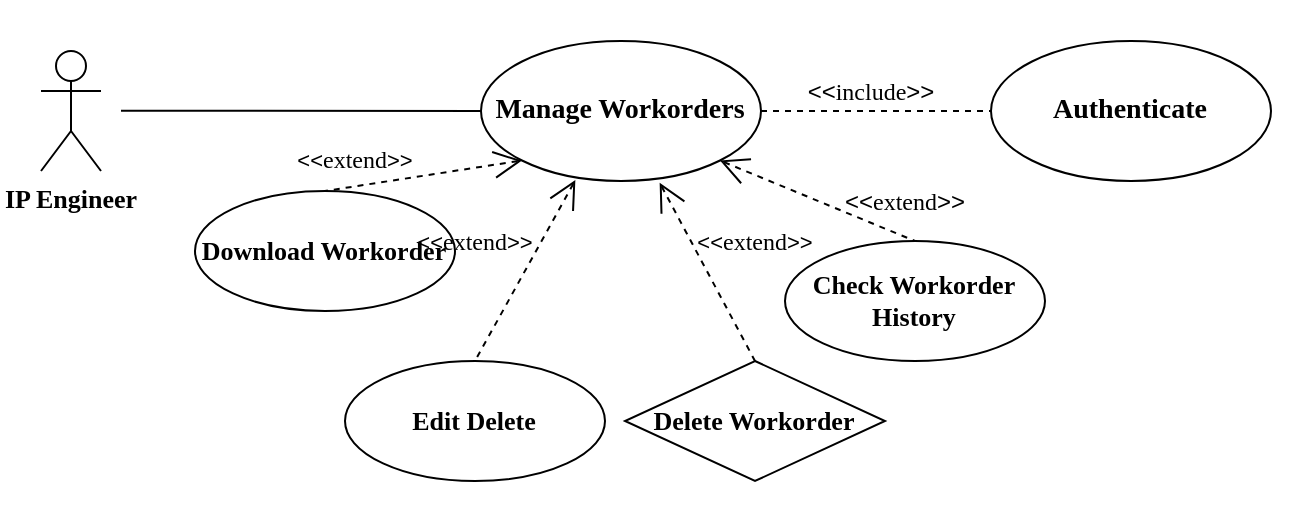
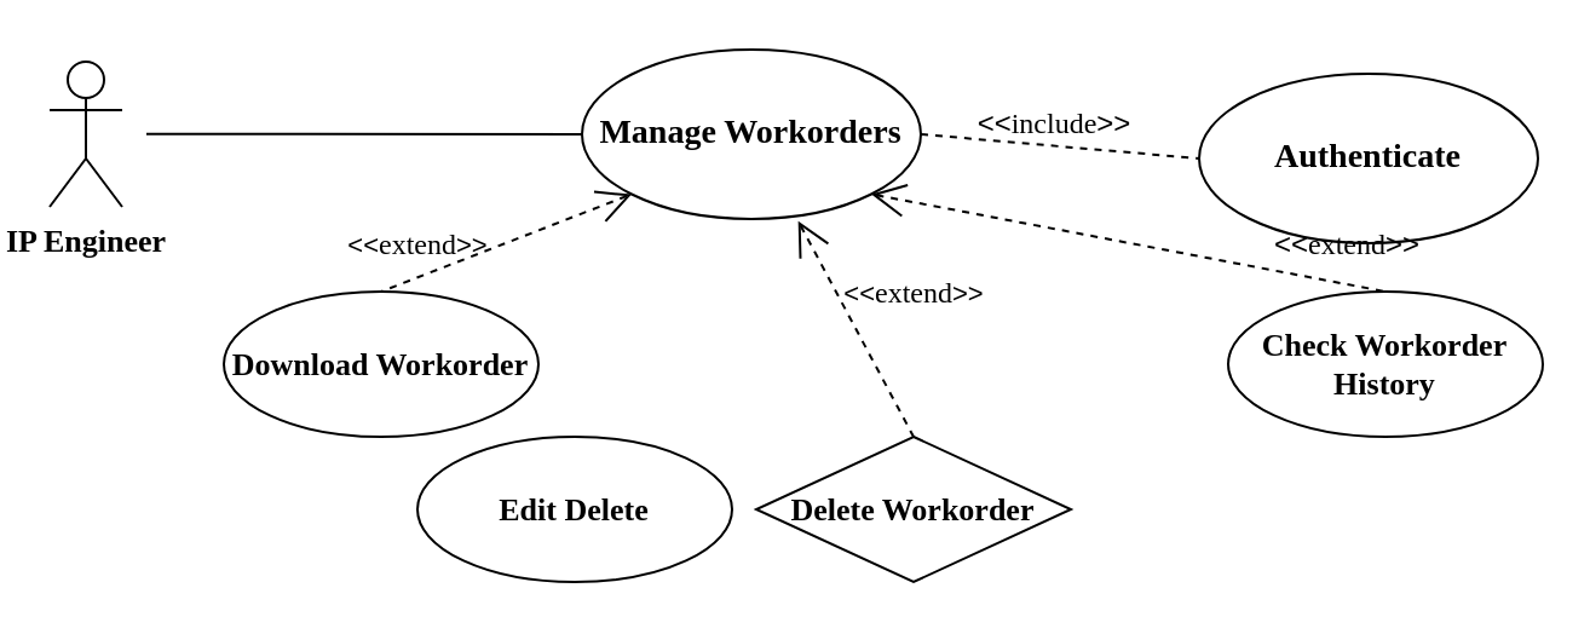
  <mxCell id="0" />
  <mxCell id="1" parent="0" />
  <mxCell id="2" value="&lt;font face=&quot;Old Standard TT&quot; size=&quot;1&quot;&gt;&lt;b style=&quot;font-size: 14px&quot;&gt;Manage Workorders&lt;/b&gt;&lt;/font&gt;" style="ellipse;whiteSpace=wrap;html=1;fillColor=none;" vertex="1" parent="1"><mxGeometry x="240" y="20" width="140" height="70" as="geometry" /></mxCell>
- <mxCell id="3" value="&lt;b&gt;&lt;font face=&quot;Old Standard TT&quot; style=&quot;font-size: 13px&quot;&gt;Check Workorder History&lt;/font&gt;&lt;/b&gt;" style="ellipse;whiteSpace=wrap;html=1;fillColor=none;" vertex="1" parent="1"><mxGeometry x="392" y="120" width="130" height="60" as="geometry" /></mxCell>
- <mxCell id="4" value="&lt;font face=&quot;Old Standard TT&quot; size=&quot;1&quot;&gt;&lt;b style=&quot;font-size: 13px&quot;&gt;Download Workorder&lt;/b&gt;&lt;/font&gt;" style="ellipse;whiteSpace=wrap;html=1;fillColor=none;" vertex="1" parent="1"><mxGeometry x="97" y="95" width="130" height="60" as="geometry" /></mxCell>
+ <mxCell id="3" value="&lt;b&gt;&lt;font face=&quot;Old Standard TT&quot; style=&quot;font-size: 13px&quot;&gt;Check Workorder History&lt;/font&gt;&lt;/b&gt;" style="ellipse;whiteSpace=wrap;html=1;fillColor=none;" vertex="1" parent="1"><mxGeometry x="507" y="120" width="130" height="60" as="geometry" /></mxCell>
+ <mxCell id="4" value="&lt;font face=&quot;Old Standard TT&quot; size=&quot;1&quot;&gt;&lt;b style=&quot;font-size: 13px&quot;&gt;Download Workorder&lt;/b&gt;&lt;/font&gt;" style="ellipse;whiteSpace=wrap;html=1;fillColor=none;" vertex="1" parent="1"><mxGeometry x="92" y="120" width="130" height="60" as="geometry" /></mxCell>
  <mxCell id="5" value="&lt;font style=&quot;font-size: 12px&quot;&gt;&amp;lt;&amp;lt;&lt;font face=&quot;Old Standard TT&quot; style=&quot;font-size: 12px&quot;&gt;extend&lt;/font&gt;&amp;gt;&amp;gt;&lt;/font&gt;" style="edgeStyle=none;html=1;startArrow=open;endArrow=none;startSize=12;verticalAlign=bottom;dashed=1;labelBackgroundColor=none;entryX=0.5;entryY=0;entryDx=0;entryDy=0;exitX=1;exitY=1;exitDx=0;exitDy=0;" edge="1" parent="1" source="2" target="3"><mxGeometry x="0.84" y="7" width="160" relative="1" as="geometry"><mxPoint x="330" y="110" as="sourcePoint" /><mxPoint x="280" y="90" as="targetPoint" /><mxPoint as="offset" /></mxGeometry></mxCell>
  <mxCell id="6" value="&amp;lt;&amp;lt;&lt;font face=&quot;Old Standard TT&quot; style=&quot;font-size: 12px&quot;&gt;extend&lt;/font&gt;&amp;gt;&amp;gt;" style="edgeStyle=none;html=1;startArrow=open;endArrow=none;startSize=12;verticalAlign=bottom;dashed=1;labelBackgroundColor=none;entryX=0.5;entryY=0;entryDx=0;entryDy=0;exitX=0;exitY=1;exitDx=0;exitDy=0;" edge="1" parent="1" source="2" target="4"><mxGeometry x="0.682" y="-4" width="160" relative="1" as="geometry"><mxPoint x="262" y="110" as="sourcePoint" /><mxPoint x="240" y="60" as="targetPoint" /><mxPoint as="offset" /></mxGeometry></mxCell>
  <mxCell id="7" value="&lt;font face=&quot;Old Standard TT&quot; size=&quot;1&quot;&gt;&lt;b style=&quot;font-size: 13px&quot;&gt;IP Engineer&lt;/b&gt;&lt;/font&gt;" style="shape=umlActor;html=1;verticalLabelPosition=bottom;verticalAlign=top;align=center;" vertex="1" parent="1"><mxGeometry x="20" y="25" width="30" height="60" as="geometry" /></mxCell>
  <mxCell id="8" value="" style="edgeStyle=none;html=1;endArrow=none;verticalAlign=bottom;entryX=0;entryY=0.5;entryDx=0;entryDy=0;" edge="1" parent="1" target="2"><mxGeometry width="160" relative="1" as="geometry"><mxPoint x="60" y="54.83" as="sourcePoint" /><mxPoint x="235" y="54.83" as="targetPoint" /></mxGeometry></mxCell>
- <mxCell id="9" value="&lt;font face=&quot;Old Standard TT&quot;&gt;&lt;span style=&quot;font-size: 14px&quot;&gt;&lt;b&gt;Authenticate&lt;/b&gt;&lt;/span&gt;&lt;/font&gt;" style="ellipse;whiteSpace=wrap;html=1;fillColor=none;" vertex="1" parent="1"><mxGeometry x="495" y="20" width="140" height="70" as="geometry" /></mxCell>
+ <mxCell id="9" value="&lt;font face=&quot;Old Standard TT&quot;&gt;&lt;span style=&quot;font-size: 14px&quot;&gt;&lt;b&gt;Authenticate&lt;/b&gt;&lt;/span&gt;&lt;/font&gt;" style="ellipse;whiteSpace=wrap;html=1;fillColor=none;" vertex="1" parent="1"><mxGeometry x="495" y="30" width="140" height="70" as="geometry" /></mxCell>
  <mxCell id="10" value="&lt;font style=&quot;font-size: 12px&quot;&gt;&amp;lt;&amp;lt;&lt;font face=&quot;Old Standard TT&quot; style=&quot;font-size: 12px&quot;&gt;include&lt;/font&gt;&amp;gt;&amp;gt;&lt;/font&gt;" style="edgeStyle=none;html=1;endArrow=none;verticalAlign=bottom;dashed=1;labelBackgroundColor=none;exitX=1;exitY=0.5;exitDx=0;exitDy=0;entryX=0;entryY=0.5;entryDx=0;entryDy=0;" edge="1" parent="1" target="9" source="2"><mxGeometry x="-0.043" width="160" relative="1" as="geometry"><mxPoint x="380" y="55" as="sourcePoint" /><mxPoint x="535" y="55" as="targetPoint" /><Array as="points" /><mxPoint as="offset" /></mxGeometry></mxCell>
  <mxCell id="11" value="&lt;font face=&quot;Old Standard TT&quot; size=&quot;1&quot;&gt;&lt;b style=&quot;font-size: 13px&quot;&gt;Edit Delete&lt;/b&gt;&lt;/font&gt;" style="ellipse;whiteSpace=wrap;html=1;fillColor=none;" vertex="1" parent="1"><mxGeometry x="172" y="180" width="130" height="60" as="geometry" /></mxCell>
  <mxCell id="12" value="&lt;font face=&quot;Old Standard TT&quot; size=&quot;1&quot;&gt;&lt;b style=&quot;font-size: 13px&quot;&gt;Delete Workorder&lt;/b&gt;&lt;/font&gt;" style="rhombus;whiteSpace=wrap;html=1;fillColor=none;" vertex="1" parent="1"><mxGeometry x="312" y="180" width="130" height="60" as="geometry" /></mxCell>
- <mxCell id="13" value="&amp;lt;&amp;lt;&lt;font face=&quot;Old Standard TT&quot; style=&quot;font-size: 12px&quot;&gt;extend&lt;/font&gt;&amp;gt;&amp;gt;" style="edgeStyle=none;html=1;startArrow=open;endArrow=none;startSize=12;verticalAlign=bottom;dashed=1;labelBackgroundColor=none;entryX=0.5;entryY=0;entryDx=0;entryDy=0;exitX=0.337;exitY=0.993;exitDx=0;exitDy=0;exitPerimeter=0;" edge="1" parent="1" source="2" target="11"><mxGeometry x="0.155" y="-24" width="160" relative="1" as="geometry"><mxPoint x="270.503" y="89.749" as="sourcePoint" /><mxPoint x="167" y="130" as="targetPoint" /><mxPoint as="offset" /></mxGeometry></mxCell>
  <mxCell id="14" value="&amp;lt;&amp;lt;&lt;font face=&quot;Old Standard TT&quot; style=&quot;font-size: 12px&quot;&gt;extend&lt;/font&gt;&amp;gt;&amp;gt;" style="edgeStyle=none;html=1;startArrow=open;endArrow=none;startSize=12;verticalAlign=bottom;dashed=1;labelBackgroundColor=none;entryX=0.5;entryY=0;entryDx=0;entryDy=0;exitX=0.638;exitY=1.012;exitDx=0;exitDy=0;exitPerimeter=0;" edge="1" parent="1" source="2" target="12"><mxGeometry x="0.128" y="24" width="160" relative="1" as="geometry"><mxPoint x="280.503" y="99.749" as="sourcePoint" /><mxPoint x="177" y="140" as="targetPoint" /><mxPoint as="offset" /></mxGeometry></mxCell>
